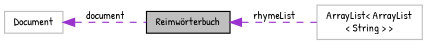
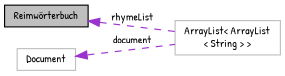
  digraph {
    fontname="Patrick Hand"
    rankdir=LR
    node [color=grey75 fillcolor=white fontname="Patrick Hand" fontsize=10 shape=record style=filled]
    edge [color=darkorchid3 dir=back fontname="Patrick Hand" fontsize=10 labelfontname=Helvetica labelfontsize=10 style=dashed]
    n1 [color=black fillcolor=grey75 fontcolor=black height=0.2 label="Reimwörterbuch" width=0.4]
    n2 [height=0.2 label="ArrayList\< ArrayList\l\< String \> \>" width=0.4]
    n3 [height=0.2 label=Document width=0.4]
    n1 -> n2 [label=" rhymeList"]
-   n3 -> n1 [label=" document"]
+   n3 -> n2 [label=" document"]
  }
